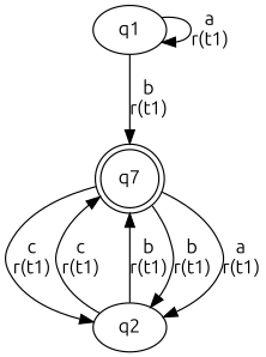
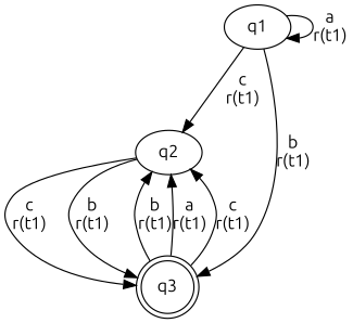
  digraph {
    fontname=Ubuntu
    node [fontname=Ubuntu]
    edge [fontname=Ubuntu]
    n1 [label=q1]
    n2 [label=q2]
-   n3 [label=q7 shape=doublecircle]
+   n3 [label=q3 shape=doublecircle]
    n1 -> n1 [label="a\nr(t1)\n"]
+   n1 -> n2 [label="c\nr(t1)\n"]
    n1 -> n3 [label="b\nr(t1)\n"]
    n2 -> n3 [label="c\nr(t1)\n"]
    n2 -> n3 [label="b\nr(t1)\n"]
    n3 -> n2 [label="b\nr(t1)\n"]
    n3 -> n2 [label="a\nr(t1)\n"]
    n3 -> n2 [label="c\nr(t1)\n"]
  }
